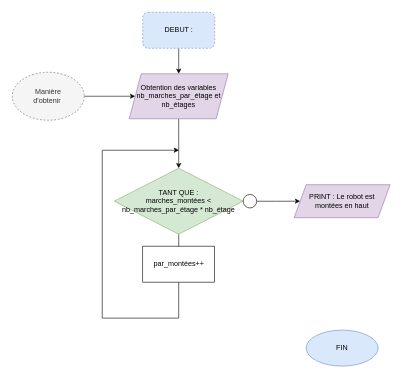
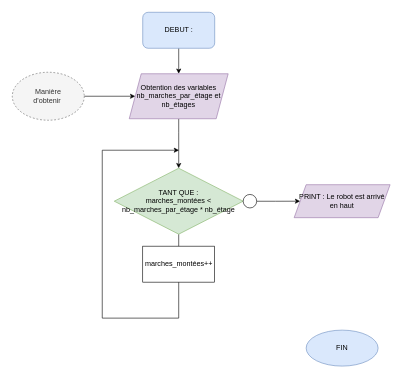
  <mxCell id="0" />
  <mxCell id="1" parent="0" />
  <mxCell id="2" style="edgeStyle=orthogonalEdgeStyle;rounded=0;orthogonalLoop=1;jettySize=auto;html=1;entryX=0.5;entryY=0;entryDx=0;entryDy=0;" parent="1" source="3" target="8" edge="1"><mxGeometry relative="1" as="geometry"><mxPoint x="300" y="130" as="targetPoint" /></mxGeometry></mxCell>
- <mxCell id="3" value="DEBUT :&lt;br&gt;" style="rounded=1;whiteSpace=wrap;html=1;fillColor=#dae8fc;strokeColor=#6c8ebf;dashed=1;" parent="1" vertex="1"><mxGeometry x="237.5" y="20" width="120" height="60" as="geometry" /></mxCell>
+ <mxCell id="3" value="DEBUT :&lt;br&gt;" style="rounded=1;whiteSpace=wrap;html=1;fillColor=#dae8fc;strokeColor=#6c8ebf;" parent="1" vertex="1"><mxGeometry x="237.5" y="20" width="120" height="60" as="geometry" /></mxCell>
  <mxCell id="4" value="FIN" style="ellipse;whiteSpace=wrap;html=1;fillColor=#dae8fc;strokeColor=#6c8ebf;" parent="1" vertex="1"><mxGeometry x="510" y="550" width="120" height="60" as="geometry" /></mxCell>
  <mxCell id="5" style="edgeStyle=orthogonalEdgeStyle;rounded=0;orthogonalLoop=1;jettySize=auto;html=1;exitX=1;exitY=0.5;exitDx=0;exitDy=0;entryX=0;entryY=0.5;entryDx=0;entryDy=0;" parent="1" source="6" target="8" edge="1"><mxGeometry relative="1" as="geometry"><mxPoint x="240" y="160" as="targetPoint" /></mxGeometry></mxCell>
  <mxCell id="6" value="Manière &lt;br&gt;d'obtenir&amp;nbsp;" style="ellipse;whiteSpace=wrap;html=1;fillColor=#f5f5f5;strokeColor=#666666;fontColor=#333333;dashed=1;" parent="1" vertex="1"><mxGeometry x="20" y="120" width="120" height="80" as="geometry" /></mxCell>
  <mxCell id="7" style="edgeStyle=orthogonalEdgeStyle;rounded=0;orthogonalLoop=1;jettySize=auto;html=1;exitX=0.5;exitY=1;exitDx=0;exitDy=0;entryX=0.5;entryY=0;entryDx=0;entryDy=0;" parent="1" source="8" target="10" edge="1"><mxGeometry relative="1" as="geometry"><Array as="points"><mxPoint x="298" y="220" /><mxPoint x="298" y="220" /></Array></mxGeometry></mxCell>
  <mxCell id="8" value="&lt;span style=&quot;color: rgb(0 , 0 , 0) ; font-family: &amp;#34;helvetica&amp;#34; ; font-size: 12px ; font-style: normal ; font-weight: 400 ; letter-spacing: normal ; text-align: center ; text-indent: 0px ; text-transform: none ; word-spacing: 0px ; display: inline ; float: none&quot;&gt;Obtention des variables nb_marches_par_étage et nb_étages&lt;br&gt;&lt;/span&gt;" style="shape=parallelogram;perimeter=parallelogramPerimeter;whiteSpace=wrap;html=1;fixedSize=1;fillColor=#e1d5e7;strokeColor=#9673a6;" parent="1" vertex="1"><mxGeometry x="215" y="122.5" width="165" height="75" as="geometry" /></mxCell>
  <mxCell id="9" style="edgeStyle=orthogonalEdgeStyle;rounded=0;orthogonalLoop=1;jettySize=auto;html=1;" parent="1" source="10" edge="1"><mxGeometry relative="1" as="geometry"><mxPoint x="297.5" y="420" as="targetPoint" /></mxGeometry></mxCell>
  <mxCell id="10" value="TANT QUE :&lt;br&gt;marches_montées&amp;nbsp;&amp;lt; nb_marches_par_étage * nb_étage" style="rhombus;whiteSpace=wrap;html=1;fillColor=#d5e8d4;strokeColor=#82b366;" parent="1" vertex="1"><mxGeometry x="190" y="280" width="215" height="110" as="geometry" /></mxCell>
  <mxCell id="11" style="edgeStyle=orthogonalEdgeStyle;rounded=0;orthogonalLoop=1;jettySize=auto;html=1;" edge="1" parent="1" source="12" target="15"><mxGeometry relative="1" as="geometry" /></mxCell>
  <mxCell id="12" value="" style="ellipse;whiteSpace=wrap;html=1;aspect=fixed;" parent="1" vertex="1"><mxGeometry x="405" y="323.75" width="22.5" height="22.5" as="geometry" /></mxCell>
  <mxCell id="13" style="edgeStyle=orthogonalEdgeStyle;rounded=0;orthogonalLoop=1;jettySize=auto;html=1;" parent="1" source="14" edge="1"><mxGeometry relative="1" as="geometry"><mxPoint x="298" y="250" as="targetPoint" /><Array as="points"><mxPoint x="298" y="530" /><mxPoint x="170" y="530" /><mxPoint x="170" y="250" /></Array></mxGeometry></mxCell>
- <mxCell id="14" value="par_montées++" style="rounded=0;whiteSpace=wrap;html=1;" parent="1" vertex="1"><mxGeometry x="237.5" y="410" width="120" height="60" as="geometry" /></mxCell>
- <mxCell id="15" value="PRINT : Le robot est montées en haut" style="shape=parallelogram;perimeter=parallelogramPerimeter;whiteSpace=wrap;html=1;fixedSize=1;fillColor=#e1d5e7;strokeColor=#9673a6;" parent="1" vertex="1"><mxGeometry x="490" y="307.5" width="160" height="55" as="geometry" /></mxCell>
+ <mxCell id="14" value="marches_montées++" style="rounded=0;whiteSpace=wrap;html=1;" parent="1" vertex="1"><mxGeometry x="237.5" y="410" width="120" height="60" as="geometry" /></mxCell>
+ <mxCell id="15" value="PRINT : Le robot est arrivé en haut" style="shape=parallelogram;perimeter=parallelogramPerimeter;whiteSpace=wrap;html=1;fixedSize=1;fillColor=#e1d5e7;strokeColor=#9673a6;" parent="1" vertex="1"><mxGeometry x="490" y="307.5" width="160" height="55" as="geometry" /></mxCell>
